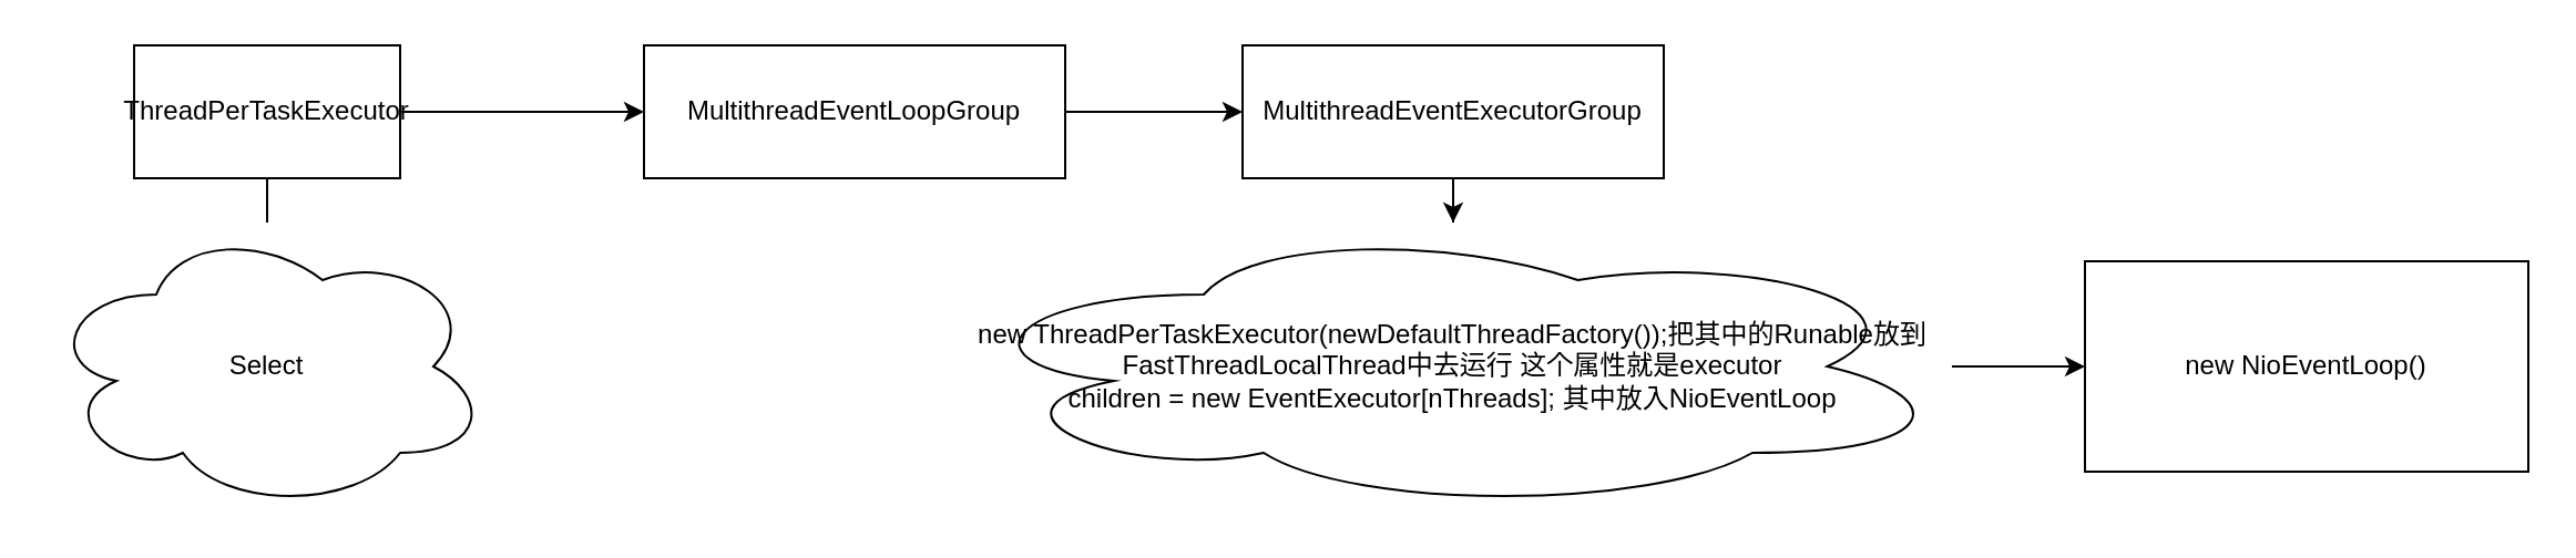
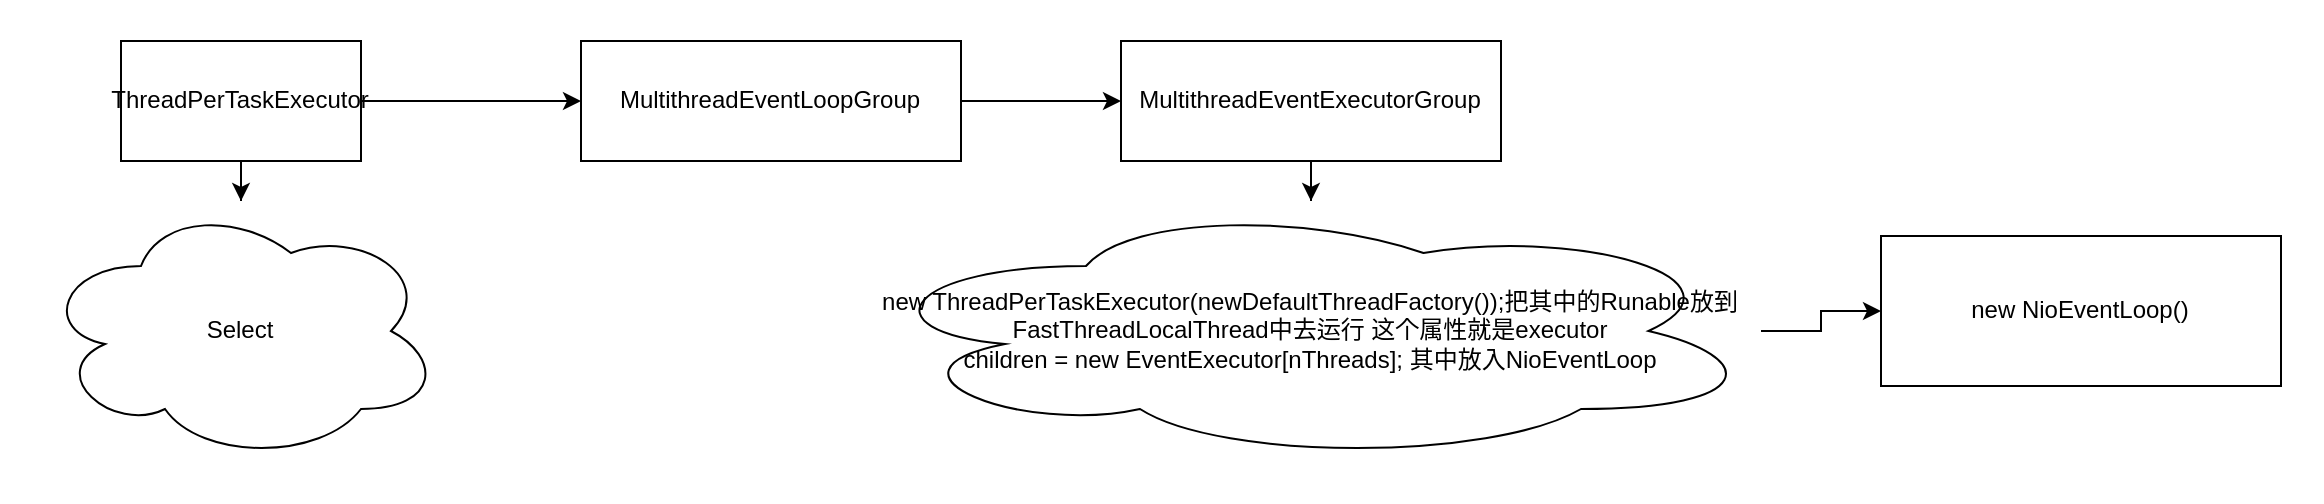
  <mxCell id="0" />
  <mxCell id="1" parent="0" />
- <mxCell id="2" value="" style="edgeStyle=orthogonalEdgeStyle;rounded=0;orthogonalLoop=1;jettySize=auto;html=1;endArrow=none;" edge="1" parent="1" source="4" target="5"><mxGeometry relative="1" as="geometry" /></mxCell>
+ <mxCell id="2" value="" style="edgeStyle=orthogonalEdgeStyle;rounded=0;orthogonalLoop=1;jettySize=auto;html=1;" edge="1" parent="1" source="4" target="5"><mxGeometry relative="1" as="geometry" /></mxCell>
  <mxCell id="3" value="" style="edgeStyle=orthogonalEdgeStyle;rounded=0;orthogonalLoop=1;jettySize=auto;html=1;" edge="1" parent="1" source="4" target="7"><mxGeometry relative="1" as="geometry" /></mxCell>
  <mxCell id="4" value="ThreadPerTaskExecutor" style="rounded=0;whiteSpace=wrap;html=1;" vertex="1" parent="1"><mxGeometry x="60" y="20" width="120" height="60" as="geometry" /></mxCell>
  <mxCell id="5" value="Select" style="ellipse;shape=cloud;whiteSpace=wrap;html=1;rounded=0;" vertex="1" parent="1"><mxGeometry x="20" y="100" width="200" height="130" as="geometry" /></mxCell>
  <mxCell id="6" value="" style="edgeStyle=orthogonalEdgeStyle;rounded=0;orthogonalLoop=1;jettySize=auto;html=1;" edge="1" parent="1" source="7" target="9"><mxGeometry relative="1" as="geometry" /></mxCell>
  <mxCell id="7" value="MultithreadEventLoopGroup" style="rounded=0;whiteSpace=wrap;html=1;" vertex="1" parent="1"><mxGeometry x="290" y="20" width="190" height="60" as="geometry" /></mxCell>
  <mxCell id="8" value="" style="edgeStyle=orthogonalEdgeStyle;rounded=0;orthogonalLoop=1;jettySize=auto;html=1;" edge="1" parent="1" source="9" target="11"><mxGeometry relative="1" as="geometry" /></mxCell>
  <mxCell id="9" value="MultithreadEventExecutorGroup" style="rounded=0;whiteSpace=wrap;html=1;" vertex="1" parent="1"><mxGeometry x="560" y="20" width="190" height="60" as="geometry" /></mxCell>
  <mxCell id="10" value="" style="edgeStyle=orthogonalEdgeStyle;rounded=0;orthogonalLoop=1;jettySize=auto;html=1;" edge="1" parent="1" source="11" target="12"><mxGeometry relative="1" as="geometry" /></mxCell>
  <mxCell id="11" value="new ThreadPerTaskExecutor(newDefaultThreadFactory());把其中的Runable放到FastThreadLocalThread中去运行 这个属性就是executor&lt;br&gt;children = new EventExecutor[nThreads]; 其中放入NioEventLoop" style="ellipse;shape=cloud;whiteSpace=wrap;html=1;rounded=0;" vertex="1" parent="1"><mxGeometry x="430" y="100" width="450" height="130" as="geometry" /></mxCell>
- <mxCell id="12" value="new NioEventLoop()" style="whiteSpace=wrap;html=1;rounded=0;" vertex="1" parent="1"><mxGeometry x="940" y="117.5" width="200" height="95" as="geometry" /></mxCell>
+ <mxCell id="12" value="new NioEventLoop()" style="whiteSpace=wrap;html=1;rounded=0;" vertex="1" parent="1"><mxGeometry x="940" y="117.5" width="200" height="75" as="geometry" /></mxCell>
